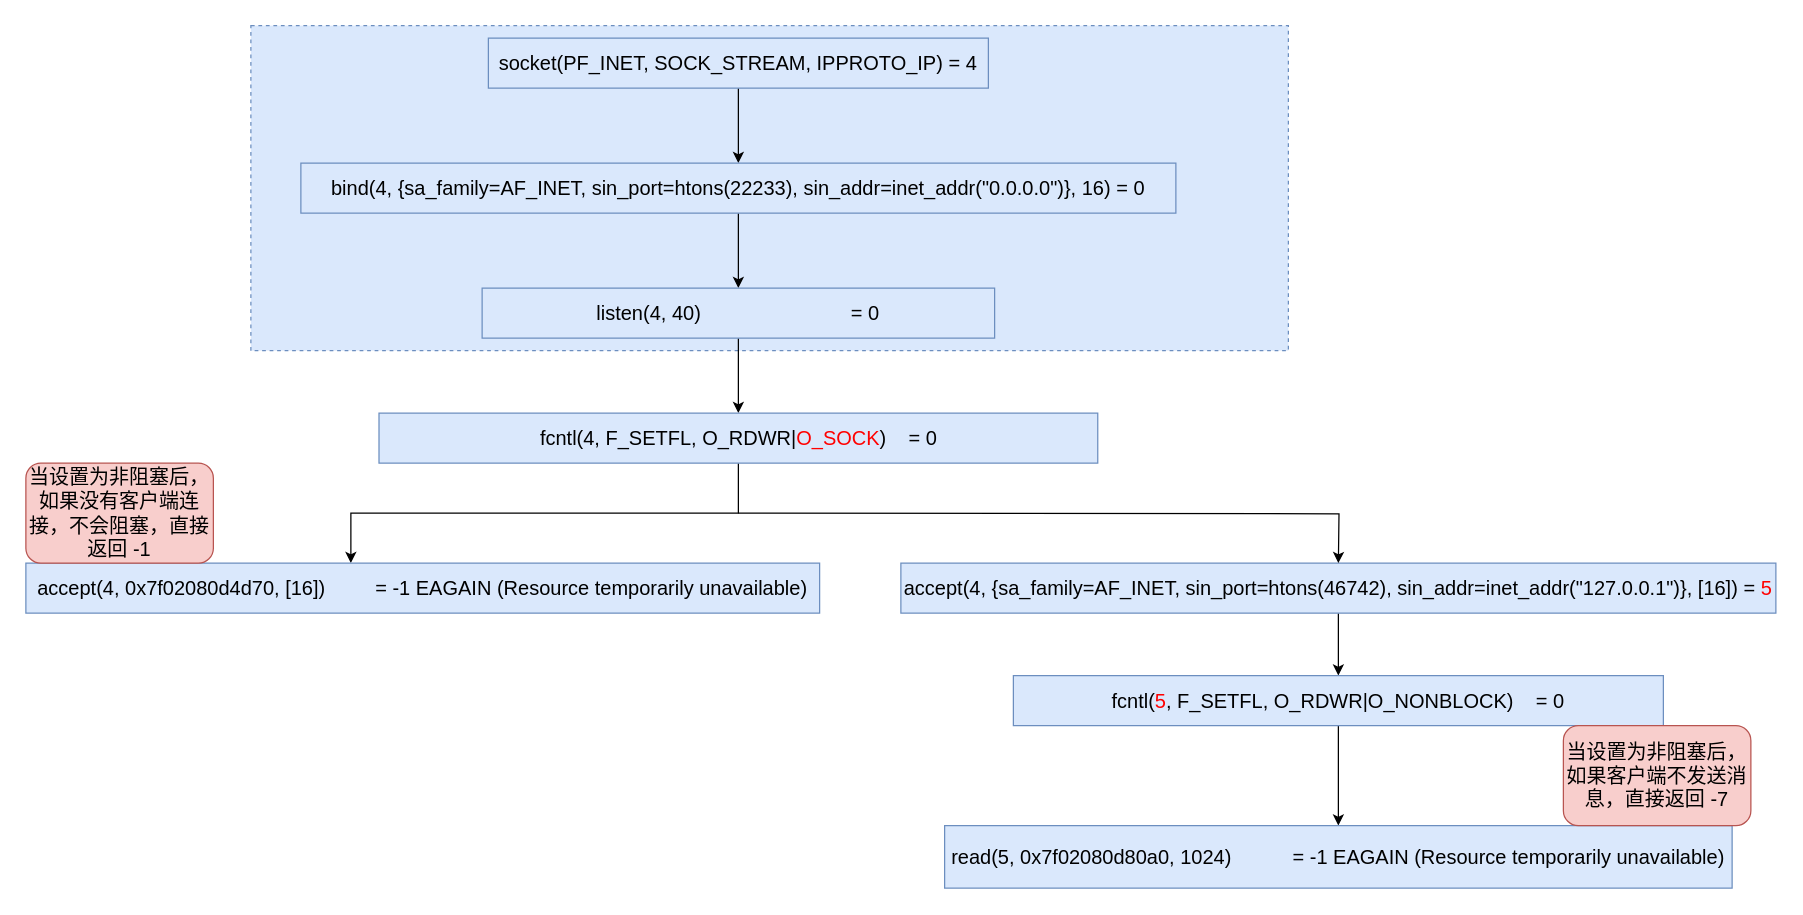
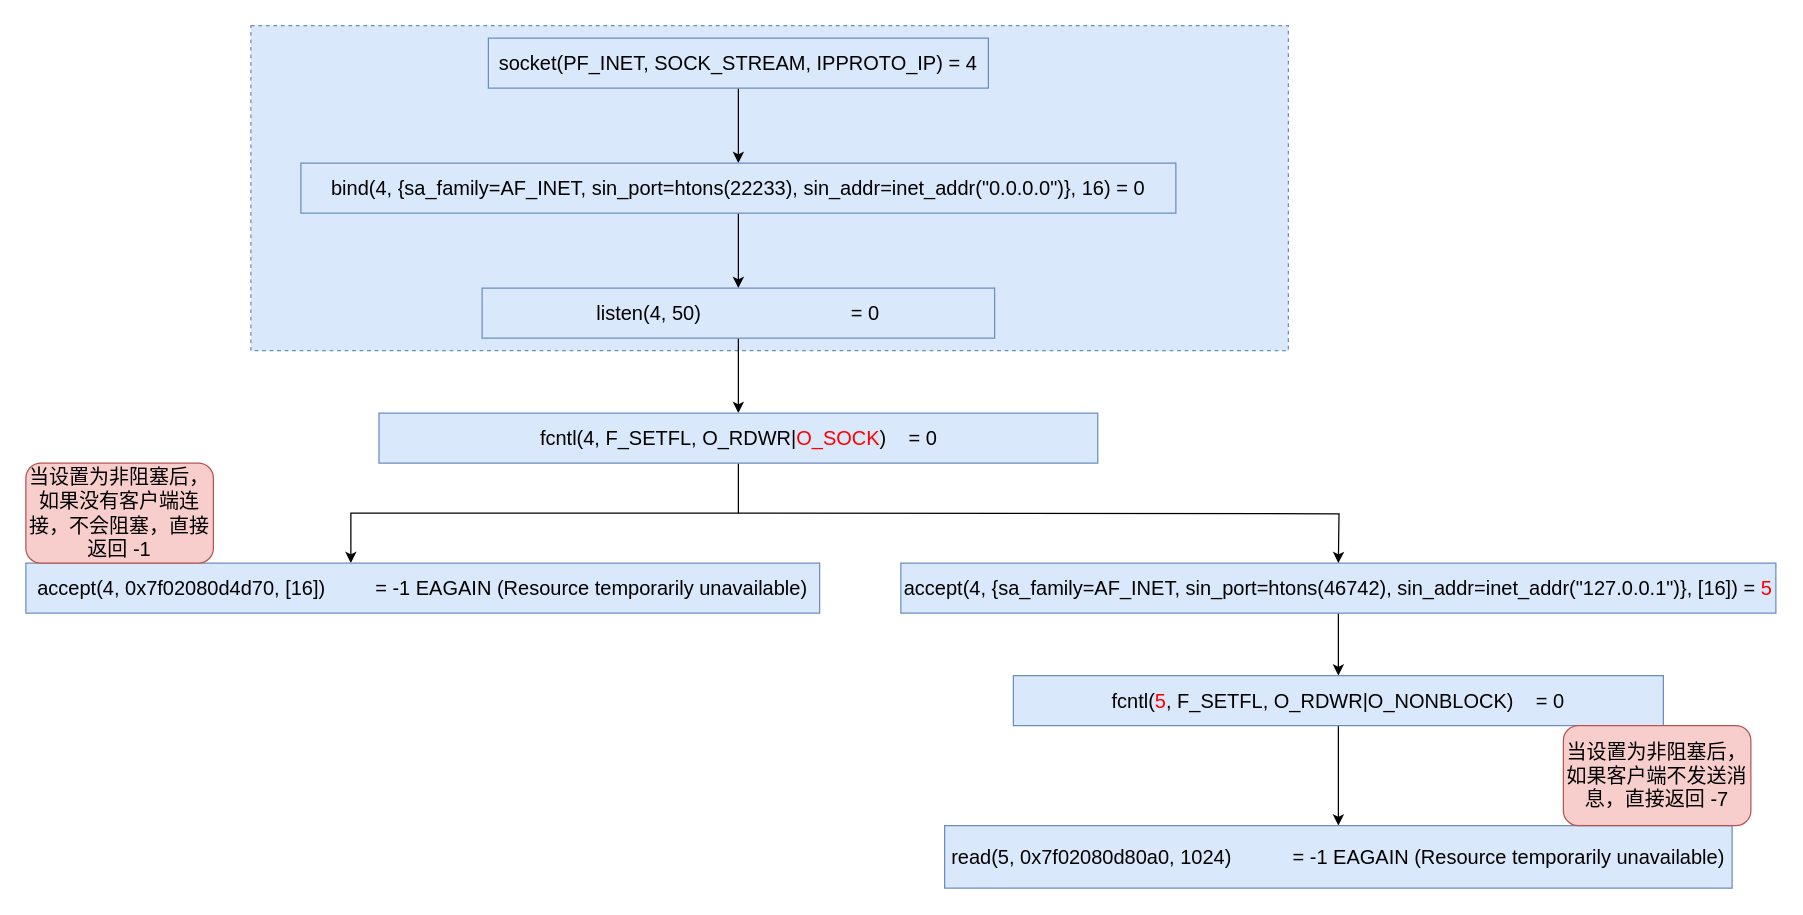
  <mxCell id="0" />
  <mxCell id="1" parent="0" />
  <mxCell id="2" value="" style="rounded=0;whiteSpace=wrap;html=1;dashed=1;fillColor=#dae8fc;strokeColor=#6c8ebf;" vertex="1" parent="1"><mxGeometry x="200" y="20" width="830" height="260" as="geometry" /></mxCell>
  <mxCell id="3" value="" style="edgeStyle=orthogonalEdgeStyle;rounded=0;orthogonalLoop=1;jettySize=auto;html=1;startArrow=none;startFill=0;endArrow=classic;endFill=1;" edge="1" parent="1" source="4" target="6"><mxGeometry relative="1" as="geometry" /></mxCell>
  <mxCell id="4" value="&lt;font style=&quot;font-size: 16px&quot;&gt;socket(PF_INET, SOCK_STREAM, IPPROTO_IP) = 4&lt;/font&gt;" style="rounded=0;whiteSpace=wrap;html=1;fillColor=#dae8fc;strokeColor=#6c8ebf;" vertex="1" parent="1"><mxGeometry x="390" y="30" width="400" height="40" as="geometry" /></mxCell>
  <mxCell id="5" value="" style="edgeStyle=orthogonalEdgeStyle;rounded=0;orthogonalLoop=1;jettySize=auto;html=1;startArrow=none;startFill=0;endArrow=classic;endFill=1;" edge="1" parent="1" source="6" target="8"><mxGeometry relative="1" as="geometry" /></mxCell>
  <mxCell id="6" value="&lt;font style=&quot;font-size: 16px&quot;&gt;bind(4, {sa_family=AF_INET, sin_port=htons(22233), sin_addr=inet_addr(&quot;0.0.0.0&quot;)}, 16) = 0&lt;/font&gt;" style="rounded=0;whiteSpace=wrap;html=1;fillColor=#dae8fc;strokeColor=#6c8ebf;" vertex="1" parent="1"><mxGeometry x="240" y="130" width="700" height="40" as="geometry" /></mxCell>
  <mxCell id="7" value="" style="edgeStyle=orthogonalEdgeStyle;rounded=0;orthogonalLoop=1;jettySize=auto;html=1;startArrow=none;startFill=0;endArrow=classic;endFill=1;" edge="1" parent="1" source="8" target="10"><mxGeometry relative="1" as="geometry" /></mxCell>
- <mxCell id="8" value="&lt;font style=&quot;font-size: 16px&quot;&gt;listen(4, 40)&amp;nbsp; &amp;nbsp; &amp;nbsp; &amp;nbsp; &amp;nbsp; &amp;nbsp; &amp;nbsp; &amp;nbsp; &amp;nbsp; &amp;nbsp; &amp;nbsp; &amp;nbsp; &amp;nbsp; &amp;nbsp;= 0&lt;/font&gt;" style="rounded=0;whiteSpace=wrap;html=1;fillColor=#dae8fc;strokeColor=#6c8ebf;" vertex="1" parent="1"><mxGeometry x="385" y="230" width="410" height="40" as="geometry" /></mxCell>
+ <mxCell id="8" value="&lt;font style=&quot;font-size: 16px&quot;&gt;listen(4, 50)&amp;nbsp; &amp;nbsp; &amp;nbsp; &amp;nbsp; &amp;nbsp; &amp;nbsp; &amp;nbsp; &amp;nbsp; &amp;nbsp; &amp;nbsp; &amp;nbsp; &amp;nbsp; &amp;nbsp; &amp;nbsp;= 0&lt;/font&gt;" style="rounded=0;whiteSpace=wrap;html=1;fillColor=#dae8fc;strokeColor=#6c8ebf;" vertex="1" parent="1"><mxGeometry x="385" y="230" width="410" height="40" as="geometry" /></mxCell>
  <mxCell id="9" value="" style="edgeStyle=orthogonalEdgeStyle;rounded=0;orthogonalLoop=1;jettySize=auto;html=1;startArrow=none;startFill=0;endArrow=classic;endFill=1;" edge="1" parent="1" source="10" target="11"><mxGeometry relative="1" as="geometry"><Array as="points"><mxPoint x="590" y="410" /><mxPoint x="280" y="410" /></Array></mxGeometry></mxCell>
  <mxCell id="10" value="&lt;font style=&quot;font-size: 16px&quot;&gt;fcntl(4, F_SETFL, O_RDWR|&lt;font color=&quot;#ff0000&quot;&gt;O_SOCK&lt;/font&gt;)&amp;nbsp; &amp;nbsp; = 0&lt;/font&gt;" style="rounded=0;whiteSpace=wrap;html=1;fillColor=#dae8fc;strokeColor=#6c8ebf;" vertex="1" parent="1"><mxGeometry x="302.5" y="330" width="575" height="40" as="geometry" /></mxCell>
  <mxCell id="11" value="&lt;span style=&quot;font-size: 16px&quot;&gt;accept(4, 0x7f02080d4d70, [16])&amp;nbsp; &amp;nbsp; &amp;nbsp; &amp;nbsp; &amp;nbsp;= -1 EAGAIN (Resource temporarily unavailable)&lt;/span&gt;" style="rounded=0;whiteSpace=wrap;html=1;fillColor=#dae8fc;strokeColor=#6c8ebf;" vertex="1" parent="1"><mxGeometry x="20" y="450" width="635" height="40" as="geometry" /></mxCell>
  <mxCell id="12" value="&lt;span style=&quot;font-size: 16px&quot;&gt;当设置为非阻塞后，如果没有客户端连接，不会阻塞，直接返回 -1&lt;/span&gt;" style="rounded=1;whiteSpace=wrap;html=1;fillColor=#f8cecc;strokeColor=#b85450;" vertex="1" parent="1"><mxGeometry x="20" y="370" width="150" height="80" as="geometry" /></mxCell>
  <mxCell id="13" value="" style="edgeStyle=orthogonalEdgeStyle;rounded=0;orthogonalLoop=1;jettySize=auto;html=1;startArrow=none;startFill=0;endArrow=classic;endFill=1;" edge="1" parent="1" source="14" target="17"><mxGeometry relative="1" as="geometry" /></mxCell>
  <mxCell id="14" value="&lt;span style=&quot;font-size: 16px&quot;&gt;accept(4, {sa_family=AF_INET, sin_port=htons(46742), sin_addr=inet_addr(&quot;127.0.0.1&quot;)}, [16]) = &lt;font color=&quot;#ff0000&quot;&gt;5&lt;/font&gt;&lt;/span&gt;" style="rounded=0;whiteSpace=wrap;html=1;fillColor=#dae8fc;strokeColor=#6c8ebf;" vertex="1" parent="1"><mxGeometry x="720" y="450" width="700" height="40" as="geometry" /></mxCell>
  <mxCell id="15" value="" style="edgeStyle=orthogonalEdgeStyle;rounded=0;orthogonalLoop=1;jettySize=auto;html=1;startArrow=none;startFill=0;endArrow=classic;endFill=1;" edge="1" parent="1"><mxGeometry relative="1" as="geometry"><mxPoint x="590" y="410" as="sourcePoint" /><mxPoint x="1070" y="450" as="targetPoint" /></mxGeometry></mxCell>
  <mxCell id="16" value="" style="edgeStyle=orthogonalEdgeStyle;rounded=0;orthogonalLoop=1;jettySize=auto;html=1;startArrow=none;startFill=0;endArrow=classic;endFill=1;" edge="1" parent="1" source="17" target="18"><mxGeometry relative="1" as="geometry" /></mxCell>
  <mxCell id="17" value="&lt;span style=&quot;font-size: 16px&quot;&gt;fcntl(&lt;font color=&quot;#ff0000&quot;&gt;5&lt;/font&gt;, F_SETFL, O_RDWR|O_NONBLOCK)&amp;nbsp; &amp;nbsp; = 0&lt;/span&gt;" style="rounded=0;whiteSpace=wrap;html=1;fillColor=#dae8fc;strokeColor=#6c8ebf;" vertex="1" parent="1"><mxGeometry x="810" y="540" width="520" height="40" as="geometry" /></mxCell>
  <mxCell id="18" value="&lt;span style=&quot;font-size: 16px&quot;&gt;read(5, 0x7f02080d80a0, 1024)&amp;nbsp; &amp;nbsp; &amp;nbsp; &amp;nbsp; &amp;nbsp; &amp;nbsp;= -1 EAGAIN (Resource temporarily unavailable)&lt;/span&gt;" style="rounded=0;whiteSpace=wrap;html=1;fillColor=#dae8fc;strokeColor=#6c8ebf;" vertex="1" parent="1"><mxGeometry x="755" y="660" width="630" height="50" as="geometry" /></mxCell>
  <mxCell id="19" value="&lt;span style=&quot;font-size: 16px&quot;&gt;当设置为非阻塞后，如果客户端不发送消息，直接返回 -7&lt;/span&gt;" style="rounded=1;whiteSpace=wrap;html=1;fillColor=#f8cecc;strokeColor=#b85450;" vertex="1" parent="1"><mxGeometry x="1250" y="580" width="150" height="80" as="geometry" /></mxCell>
